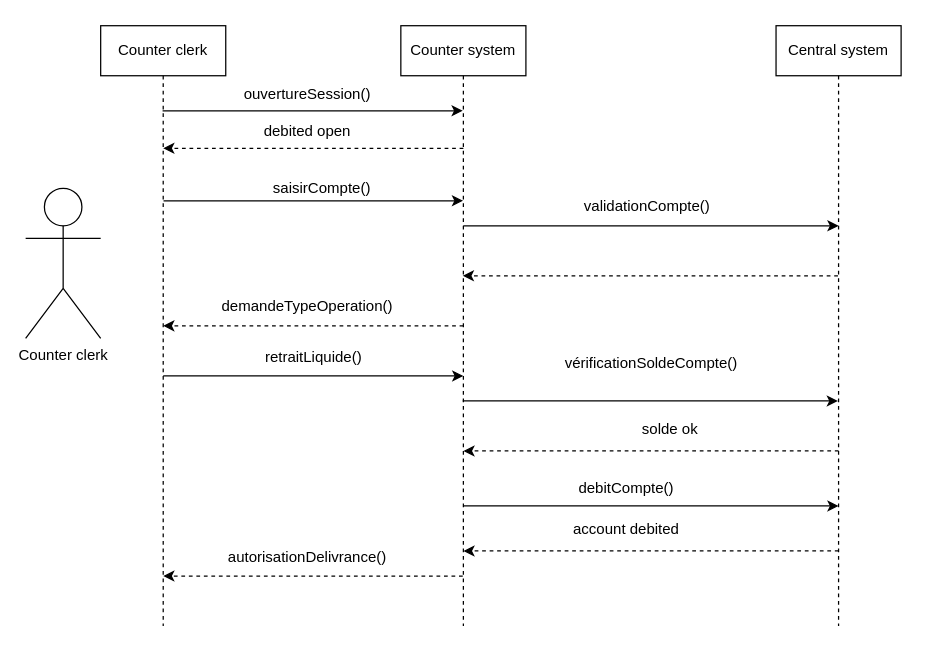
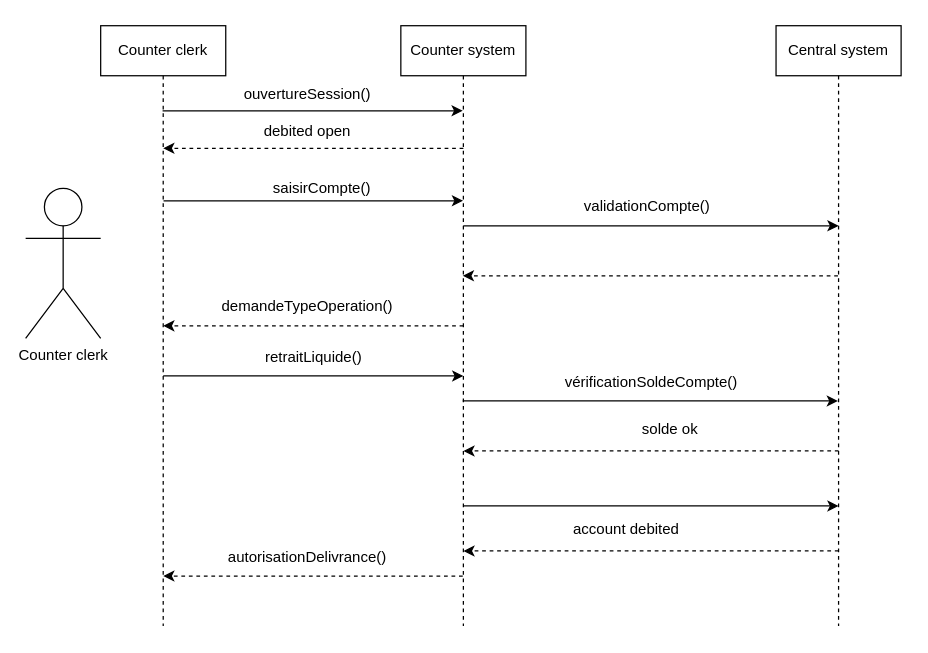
  <mxCell id="0" />
  <mxCell id="1" parent="0" />
  <mxCell id="2" value="Counter clerk" style="shape=umlActor;verticalLabelPosition=bottom;verticalAlign=top;html=1;" vertex="1" parent="1"><mxGeometry x="20" y="150" width="60" height="120" as="geometry" /></mxCell>
  <mxCell id="3" style="edgeStyle=elbowEdgeStyle;rounded=0;orthogonalLoop=1;jettySize=auto;html=1;elbow=vertical;curved=0;endArrow=classic;endFill=1;" edge="1" parent="1"><mxGeometry relative="1" as="geometry"><mxPoint x="130.25" y="160" as="sourcePoint" /><mxPoint x="369.75" y="160" as="targetPoint" /></mxGeometry></mxCell>
  <mxCell id="4" style="edgeStyle=elbowEdgeStyle;rounded=0;orthogonalLoop=1;jettySize=auto;html=1;elbow=vertical;curved=0;" edge="1" parent="1"><mxGeometry relative="1" as="geometry"><mxPoint x="370" y="180" as="sourcePoint" /><mxPoint x="670" y="180" as="targetPoint" /></mxGeometry></mxCell>
  <mxCell id="5" style="edgeStyle=elbowEdgeStyle;rounded=0;orthogonalLoop=1;jettySize=auto;html=1;elbow=vertical;curved=0;dashed=1;" edge="1" parent="1"><mxGeometry relative="1" as="geometry"><mxPoint x="370" y="260" as="sourcePoint" /><mxPoint x="130" y="260" as="targetPoint" /></mxGeometry></mxCell>
  <mxCell id="6" style="edgeStyle=elbowEdgeStyle;rounded=0;orthogonalLoop=1;jettySize=auto;html=1;elbow=vertical;curved=0;" edge="1" parent="1"><mxGeometry relative="1" as="geometry"><mxPoint x="369.5" y="320" as="sourcePoint" /><mxPoint x="669.5" y="320" as="targetPoint" /></mxGeometry></mxCell>
  <mxCell id="7" style="edgeStyle=elbowEdgeStyle;rounded=0;orthogonalLoop=1;jettySize=auto;html=1;elbow=vertical;curved=0;" edge="1" parent="1"><mxGeometry relative="1" as="geometry"><mxPoint x="370" y="404" as="sourcePoint" /><mxPoint x="670" y="404" as="targetPoint" /></mxGeometry></mxCell>
  <mxCell id="8" value="Counter system" style="shape=umlLifeline;perimeter=lifelinePerimeter;whiteSpace=wrap;html=1;container=1;dropTarget=0;collapsible=0;recursiveResize=0;outlineConnect=0;portConstraint=eastwest;newEdgeStyle={&quot;edgeStyle&quot;:&quot;elbowEdgeStyle&quot;,&quot;elbow&quot;:&quot;vertical&quot;,&quot;curved&quot;:0,&quot;rounded&quot;:0};" vertex="1" parent="1"><mxGeometry x="320" y="20" width="100" height="480" as="geometry" /></mxCell>
  <mxCell id="9" style="edgeStyle=elbowEdgeStyle;rounded=0;orthogonalLoop=1;jettySize=auto;html=1;elbow=vertical;curved=0;dashed=1;" edge="1" parent="1"><mxGeometry relative="1" as="geometry"><mxPoint x="669.5" y="220" as="sourcePoint" /><mxPoint x="369.5" y="220" as="targetPoint" /></mxGeometry></mxCell>
  <mxCell id="10" style="edgeStyle=elbowEdgeStyle;rounded=0;orthogonalLoop=1;jettySize=auto;html=1;elbow=vertical;curved=0;dashed=1;" edge="1" parent="1"><mxGeometry relative="1" as="geometry"><mxPoint x="670" y="360" as="sourcePoint" /><mxPoint x="370" y="360" as="targetPoint" /></mxGeometry></mxCell>
  <mxCell id="11" value="Central system" style="shape=umlLifeline;perimeter=lifelinePerimeter;whiteSpace=wrap;html=1;container=1;dropTarget=0;collapsible=0;recursiveResize=0;outlineConnect=0;portConstraint=eastwest;newEdgeStyle={&quot;edgeStyle&quot;:&quot;elbowEdgeStyle&quot;,&quot;elbow&quot;:&quot;vertical&quot;,&quot;curved&quot;:0,&quot;rounded&quot;:0};" vertex="1" parent="1"><mxGeometry x="620" y="20" width="100" height="480" as="geometry" /></mxCell>
  <mxCell id="12" value="&amp;nbsp;saisirCompte()" style="text;html=1;align=center;verticalAlign=middle;resizable=0;points=[];autosize=1;strokeColor=none;fillColor=none;" vertex="1" parent="1"><mxGeometry x="205" y="135" width="100" height="30" as="geometry" /></mxCell>
  <mxCell id="13" value="ouvertureSession()" style="text;html=1;align=center;verticalAlign=middle;resizable=0;points=[];autosize=1;strokeColor=none;fillColor=none;" vertex="1" parent="1"><mxGeometry x="185" y="60" width="120" height="30" as="geometry" /></mxCell>
  <mxCell id="14" style="edgeStyle=elbowEdgeStyle;rounded=0;orthogonalLoop=1;jettySize=auto;html=1;elbow=vertical;curved=0;" edge="1" parent="1" target="8"><mxGeometry relative="1" as="geometry"><mxPoint x="129.5" y="88" as="sourcePoint" /><mxPoint x="329.5" y="88" as="targetPoint" /></mxGeometry></mxCell>
  <mxCell id="15" value="Counter clerk" style="shape=umlLifeline;perimeter=lifelinePerimeter;whiteSpace=wrap;html=1;container=1;dropTarget=0;collapsible=0;recursiveResize=0;outlineConnect=0;portConstraint=eastwest;newEdgeStyle={&quot;edgeStyle&quot;:&quot;elbowEdgeStyle&quot;,&quot;elbow&quot;:&quot;vertical&quot;,&quot;curved&quot;:0,&quot;rounded&quot;:0};" vertex="1" parent="1"><mxGeometry y="20" width="100" height="480" as="geometry" x="80" /></mxCell>
  <mxCell id="16" value="&amp;nbsp;validationCompte()" style="text;html=1;align=center;verticalAlign=middle;resizable=0;points=[];autosize=1;strokeColor=none;fillColor=none;" vertex="1" parent="1"><mxGeometry x="450" y="150" width="130" height="30" as="geometry" /></mxCell>
  <mxCell id="17" value="demandeTypeOperation()" style="text;html=1;align=center;verticalAlign=middle;resizable=0;points=[];autosize=1;strokeColor=none;fillColor=none;" vertex="1" parent="1"><mxGeometry x="165" y="230" width="160" height="30" as="geometry" /></mxCell>
  <mxCell id="18" style="edgeStyle=elbowEdgeStyle;rounded=0;orthogonalLoop=1;jettySize=auto;html=1;elbow=vertical;curved=0;endArrow=classic;endFill=1;" edge="1" parent="1"><mxGeometry relative="1" as="geometry"><mxPoint x="130" y="300" as="sourcePoint" /><mxPoint x="370" y="300" as="targetPoint" /></mxGeometry></mxCell>
  <mxCell id="19" style="edgeStyle=elbowEdgeStyle;rounded=0;orthogonalLoop=1;jettySize=auto;html=1;elbow=vertical;curved=0;dashed=1;" edge="1" parent="1"><mxGeometry relative="1" as="geometry"><mxPoint x="370" y="118" as="sourcePoint" /><mxPoint x="130" y="118" as="targetPoint" /></mxGeometry></mxCell>
  <mxCell id="20" value="debited open" style="text;html=1;align=center;verticalAlign=middle;resizable=0;points=[];autosize=1;strokeColor=none;fillColor=none;" vertex="1" parent="1"><mxGeometry x="200" y="90" width="90" height="30" as="geometry" /></mxCell>
  <mxCell id="21" value="retraitLiquide()" style="text;html=1;align=center;verticalAlign=middle;resizable=0;points=[];autosize=1;strokeColor=none;fillColor=none;" vertex="1" parent="1"><mxGeometry x="200" y="270" width="100" height="30" as="geometry" /></mxCell>
- <mxCell id="22" value="vérificationSoldeCompte()" style="text;html=1;align=center;verticalAlign=middle;resizable=0;points=[];autosize=1;strokeColor=none;fillColor=none;" vertex="1" parent="1"><mxGeometry x="440" y="275" width="160" height="30" as="geometry" /></mxCell>
+ <mxCell id="22" value="vérificationSoldeCompte()" style="text;html=1;align=center;verticalAlign=middle;resizable=0;points=[];autosize=1;strokeColor=none;fillColor=none;" vertex="1" parent="1"><mxGeometry x="440" y="290" width="160" height="30" as="geometry" /></mxCell>
  <mxCell id="23" value="solde ok" style="text;html=1;align=center;verticalAlign=middle;resizable=0;points=[];autosize=1;strokeColor=none;fillColor=none;" vertex="1" parent="1"><mxGeometry x="500" y="328" width="70" height="30" as="geometry" /></mxCell>
- <mxCell id="24" value="debitCompte()" style="text;html=1;align=center;verticalAlign=middle;resizable=0;points=[];autosize=1;strokeColor=none;fillColor=none;" vertex="1" parent="1"><mxGeometry x="450" y="375" width="100" height="30" as="geometry" /></mxCell>
  <mxCell id="25" style="edgeStyle=elbowEdgeStyle;rounded=0;orthogonalLoop=1;jettySize=auto;html=1;elbow=vertical;curved=0;dashed=1;" edge="1" parent="1"><mxGeometry relative="1" as="geometry"><mxPoint x="670" y="440" as="sourcePoint" /><mxPoint x="370" y="440" as="targetPoint" /></mxGeometry></mxCell>
  <mxCell id="26" value="account debited" style="text;html=1;align=center;verticalAlign=middle;resizable=0;points=[];autosize=1;strokeColor=none;fillColor=none;" vertex="1" parent="1"><mxGeometry x="445" y="408" width="110" height="30" as="geometry" /></mxCell>
  <mxCell id="27" style="edgeStyle=elbowEdgeStyle;rounded=0;orthogonalLoop=1;jettySize=auto;html=1;elbow=vertical;curved=0;dashed=1;" edge="1" parent="1" source="8"><mxGeometry relative="1" as="geometry"><mxPoint x="430" y="460" as="sourcePoint" /><mxPoint x="130" y="460" as="targetPoint" /></mxGeometry></mxCell>
  <mxCell id="28" value="autorisationDelivrance()" style="text;html=1;align=center;verticalAlign=middle;resizable=0;points=[];autosize=1;strokeColor=none;fillColor=none;" vertex="1" parent="1"><mxGeometry x="170" y="430" width="150" height="30" as="geometry" /></mxCell>
